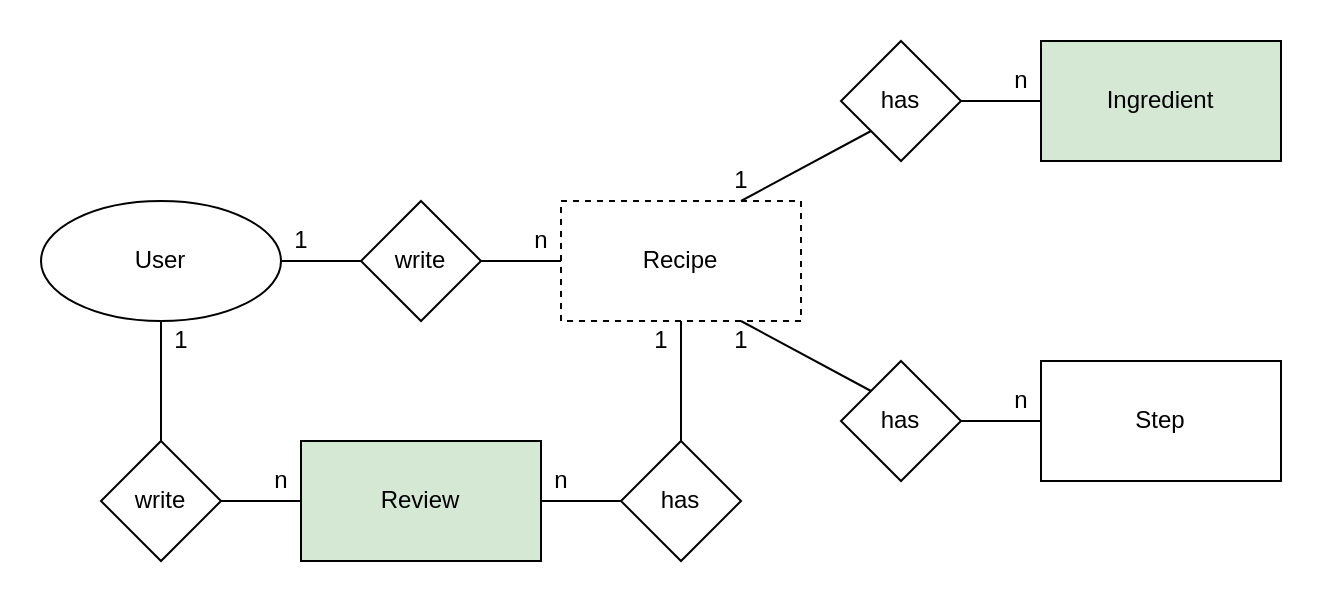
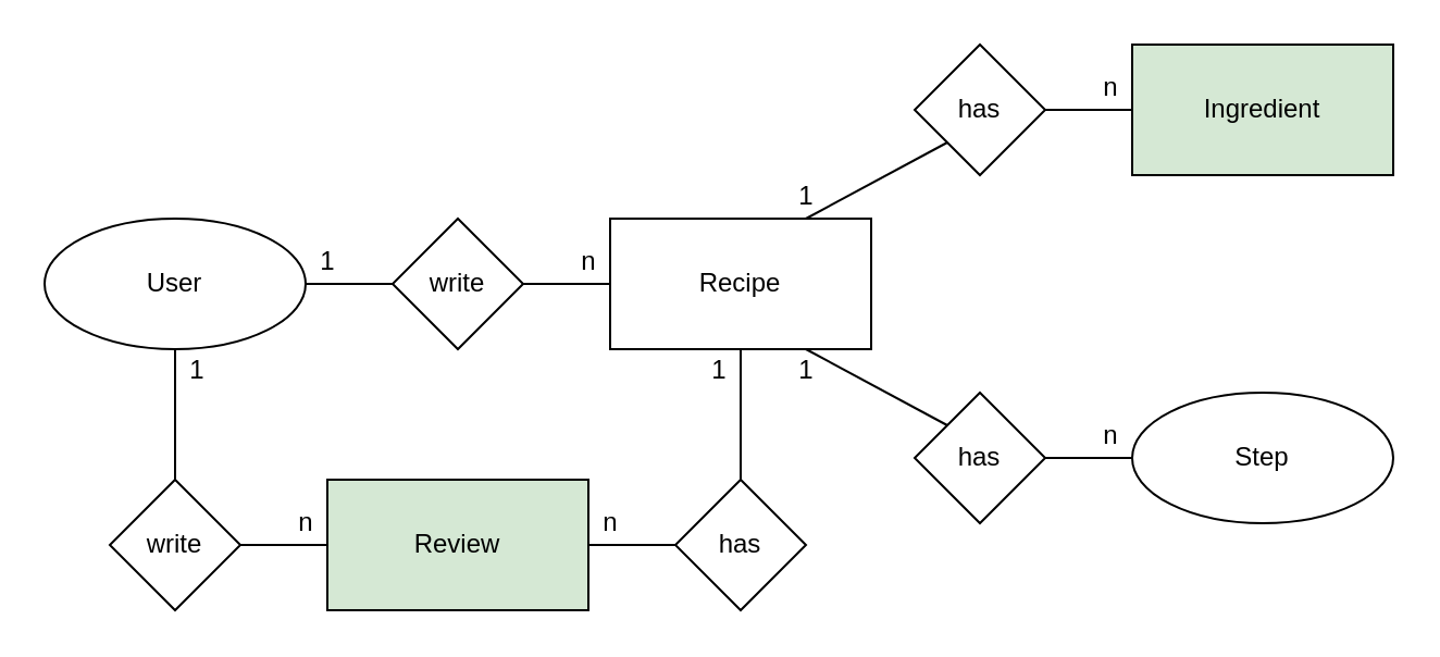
  <mxCell id="0" />
  <mxCell id="1" parent="0" />
  <mxCell id="2" value="Review" style="rounded=0;whiteSpace=wrap;html=1;fillColor=#d5e8d4;" parent="1" vertex="1"><mxGeometry x="150" y="220" width="120" height="60" as="geometry" /></mxCell>
  <mxCell id="3" value="&lt;div&gt;User&lt;/div&gt;" style="ellipse;whiteSpace=wrap;html=1;" parent="1" vertex="1"><mxGeometry x="20" y="100" width="120" height="60" as="geometry" /></mxCell>
- <mxCell id="4" value="Recipe" style="rounded=0;whiteSpace=wrap;html=1;dashed=1;" parent="1" vertex="1"><mxGeometry x="280" y="100" width="120" height="60" as="geometry" /></mxCell>
+ <mxCell id="4" value="Recipe" style="rounded=0;whiteSpace=wrap;html=1;" parent="1" vertex="1"><mxGeometry x="280" y="100" width="120" height="60" as="geometry" /></mxCell>
  <mxCell id="5" value="&lt;div&gt;Ingredient&lt;/div&gt;" style="rounded=0;whiteSpace=wrap;html=1;fillColor=#d5e8d4;" parent="1" vertex="1"><mxGeometry x="520" y="20" width="120" height="60" as="geometry" /></mxCell>
- <mxCell id="6" value="&lt;div&gt;Step&lt;/div&gt;" style="rounded=0;whiteSpace=wrap;html=1;" parent="1" vertex="1"><mxGeometry x="520" y="180" width="120" height="60" as="geometry" /></mxCell>
+ <mxCell id="6" value="&lt;div&gt;Step&lt;/div&gt;" style="ellipse;whiteSpace=wrap;html=1;" parent="1" vertex="1"><mxGeometry x="520" y="180" width="120" height="60" as="geometry" /></mxCell>
  <mxCell id="7" value="&lt;div&gt;has&lt;/div&gt;" style="rhombus;whiteSpace=wrap;html=1;" parent="1" vertex="1"><mxGeometry x="420" y="20" width="60" height="60" as="geometry" /></mxCell>
  <mxCell id="8" value="&lt;div&gt;has&lt;/div&gt;" style="rhombus;whiteSpace=wrap;html=1;" parent="1" vertex="1"><mxGeometry x="310" y="220" width="60" height="60" as="geometry" /></mxCell>
  <mxCell id="9" value="write" style="rhombus;whiteSpace=wrap;html=1;" parent="1" vertex="1"><mxGeometry x="50" y="220" width="60" height="60" as="geometry" /></mxCell>
  <mxCell id="10" value="write" style="rhombus;whiteSpace=wrap;html=1;" parent="1" vertex="1"><mxGeometry x="180" y="100" width="60" height="60" as="geometry" /></mxCell>
  <mxCell id="11" value="&lt;div&gt;has&lt;/div&gt;" style="rhombus;whiteSpace=wrap;html=1;" parent="1" vertex="1"><mxGeometry x="420" y="180" width="60" height="60" as="geometry" /></mxCell>
  <mxCell id="12" value="" style="endArrow=none;html=1;exitX=0.5;exitY=1;exitDx=0;exitDy=0;entryX=0.5;entryY=0;entryDx=0;entryDy=0;" parent="1" source="4" target="8" edge="1"><mxGeometry width="50" height="50" relative="1" as="geometry"><mxPoint x="390" y="270" as="sourcePoint" /><mxPoint x="440" y="220" as="targetPoint" /></mxGeometry></mxCell>
  <mxCell id="13" value="" style="endArrow=none;html=1;exitX=1;exitY=0.5;exitDx=0;exitDy=0;entryX=0;entryY=0.5;entryDx=0;entryDy=0;" parent="1" source="2" target="8" edge="1"><mxGeometry width="50" height="50" relative="1" as="geometry"><mxPoint x="340" y="160" as="sourcePoint" /><mxPoint x="340" y="220" as="targetPoint" /></mxGeometry></mxCell>
  <mxCell id="14" value="" style="endArrow=none;html=1;exitX=1;exitY=0.5;exitDx=0;exitDy=0;entryX=0;entryY=0.5;entryDx=0;entryDy=0;" parent="1" source="9" target="2" edge="1"><mxGeometry width="50" height="50" relative="1" as="geometry"><mxPoint x="270" y="250" as="sourcePoint" /><mxPoint x="310" y="250" as="targetPoint" /></mxGeometry></mxCell>
  <mxCell id="15" value="" style="endArrow=none;html=1;exitX=0.5;exitY=0;exitDx=0;exitDy=0;entryX=0.5;entryY=1;entryDx=0;entryDy=0;" parent="1" source="9" target="3" edge="1"><mxGeometry width="50" height="50" relative="1" as="geometry"><mxPoint x="110" y="250" as="sourcePoint" /><mxPoint x="150" y="250" as="targetPoint" /></mxGeometry></mxCell>
  <mxCell id="16" value="" style="endArrow=none;html=1;exitX=0;exitY=0.5;exitDx=0;exitDy=0;entryX=1;entryY=0.5;entryDx=0;entryDy=0;" parent="1" source="10" target="3" edge="1"><mxGeometry width="50" height="50" relative="1" as="geometry"><mxPoint x="80" y="220" as="sourcePoint" /><mxPoint x="80" y="160" as="targetPoint" /></mxGeometry></mxCell>
  <mxCell id="17" value="" style="endArrow=none;html=1;exitX=0;exitY=0.5;exitDx=0;exitDy=0;entryX=1;entryY=0.5;entryDx=0;entryDy=0;" parent="1" source="4" target="10" edge="1"><mxGeometry width="50" height="50" relative="1" as="geometry"><mxPoint x="180" y="130" as="sourcePoint" /><mxPoint x="140" y="130" as="targetPoint" /></mxGeometry></mxCell>
  <mxCell id="18" value="" style="endArrow=none;html=1;exitX=0;exitY=1;exitDx=0;exitDy=0;entryX=0.75;entryY=0;entryDx=0;entryDy=0;" parent="1" source="7" target="4" edge="1"><mxGeometry width="50" height="50" relative="1" as="geometry"><mxPoint x="280" y="130" as="sourcePoint" /><mxPoint x="240" y="130" as="targetPoint" /></mxGeometry></mxCell>
  <mxCell id="19" value="" style="endArrow=none;html=1;exitX=0;exitY=0;exitDx=0;exitDy=0;entryX=0.75;entryY=1;entryDx=0;entryDy=0;" parent="1" source="11" target="4" edge="1"><mxGeometry width="50" height="50" relative="1" as="geometry"><mxPoint x="420" y="50" as="sourcePoint" /><mxPoint x="340" y="100" as="targetPoint" /></mxGeometry></mxCell>
  <mxCell id="20" value="" style="endArrow=none;html=1;exitX=0;exitY=0.5;exitDx=0;exitDy=0;entryX=1;entryY=0.5;entryDx=0;entryDy=0;" parent="1" source="5" target="7" edge="1"><mxGeometry width="50" height="50" relative="1" as="geometry"><mxPoint x="420" y="50" as="sourcePoint" /><mxPoint x="370" y="100" as="targetPoint" /></mxGeometry></mxCell>
  <mxCell id="21" value="" style="endArrow=none;html=1;exitX=0;exitY=0.5;exitDx=0;exitDy=0;entryX=1;entryY=0.5;entryDx=0;entryDy=0;" parent="1" source="6" target="11" edge="1"><mxGeometry width="50" height="50" relative="1" as="geometry"><mxPoint x="520" y="50" as="sourcePoint" /><mxPoint x="480" y="50" as="targetPoint" /></mxGeometry></mxCell>
  <mxCell id="22" value="1" style="text;html=1;align=center;verticalAlign=middle;resizable=0;points=[];autosize=1;" parent="1" vertex="1"><mxGeometry x="140" y="110" width="20" height="20" as="geometry" /></mxCell>
  <mxCell id="23" value="n" style="text;html=1;align=center;verticalAlign=middle;resizable=0;points=[];autosize=1;" parent="1" vertex="1"><mxGeometry x="260" y="110" width="20" height="20" as="geometry" /></mxCell>
  <mxCell id="24" value="1" style="text;html=1;align=center;verticalAlign=middle;resizable=0;points=[];autosize=1;" parent="1" vertex="1"><mxGeometry x="80" y="160" width="20" height="20" as="geometry" /></mxCell>
  <mxCell id="25" value="n" style="text;html=1;align=center;verticalAlign=middle;resizable=0;points=[];autosize=1;" parent="1" vertex="1"><mxGeometry x="130" y="230" width="20" height="20" as="geometry" /></mxCell>
  <mxCell id="26" value="1" style="text;html=1;align=center;verticalAlign=middle;resizable=0;points=[];autosize=1;" parent="1" vertex="1"><mxGeometry x="320" y="160" width="20" height="20" as="geometry" /></mxCell>
  <mxCell id="27" value="1" style="text;html=1;align=center;verticalAlign=middle;resizable=0;points=[];autosize=1;" parent="1" vertex="1"><mxGeometry x="360" y="80" width="20" height="20" as="geometry" /></mxCell>
  <mxCell id="28" value="1" style="text;html=1;align=center;verticalAlign=middle;resizable=0;points=[];autosize=1;" parent="1" vertex="1"><mxGeometry x="360" y="160" width="20" height="20" as="geometry" /></mxCell>
  <mxCell id="29" value="n" style="text;html=1;align=center;verticalAlign=middle;resizable=0;points=[];autosize=1;" parent="1" vertex="1"><mxGeometry x="500" y="30" width="20" height="20" as="geometry" /></mxCell>
  <mxCell id="30" value="n" style="text;html=1;align=center;verticalAlign=middle;resizable=0;points=[];autosize=1;" parent="1" vertex="1"><mxGeometry x="500" y="190" width="20" height="20" as="geometry" /></mxCell>
  <mxCell id="31" value="n" style="text;html=1;align=center;verticalAlign=middle;resizable=0;points=[];autosize=1;" parent="1" vertex="1"><mxGeometry x="270" y="230" width="20" height="20" as="geometry" /></mxCell>
